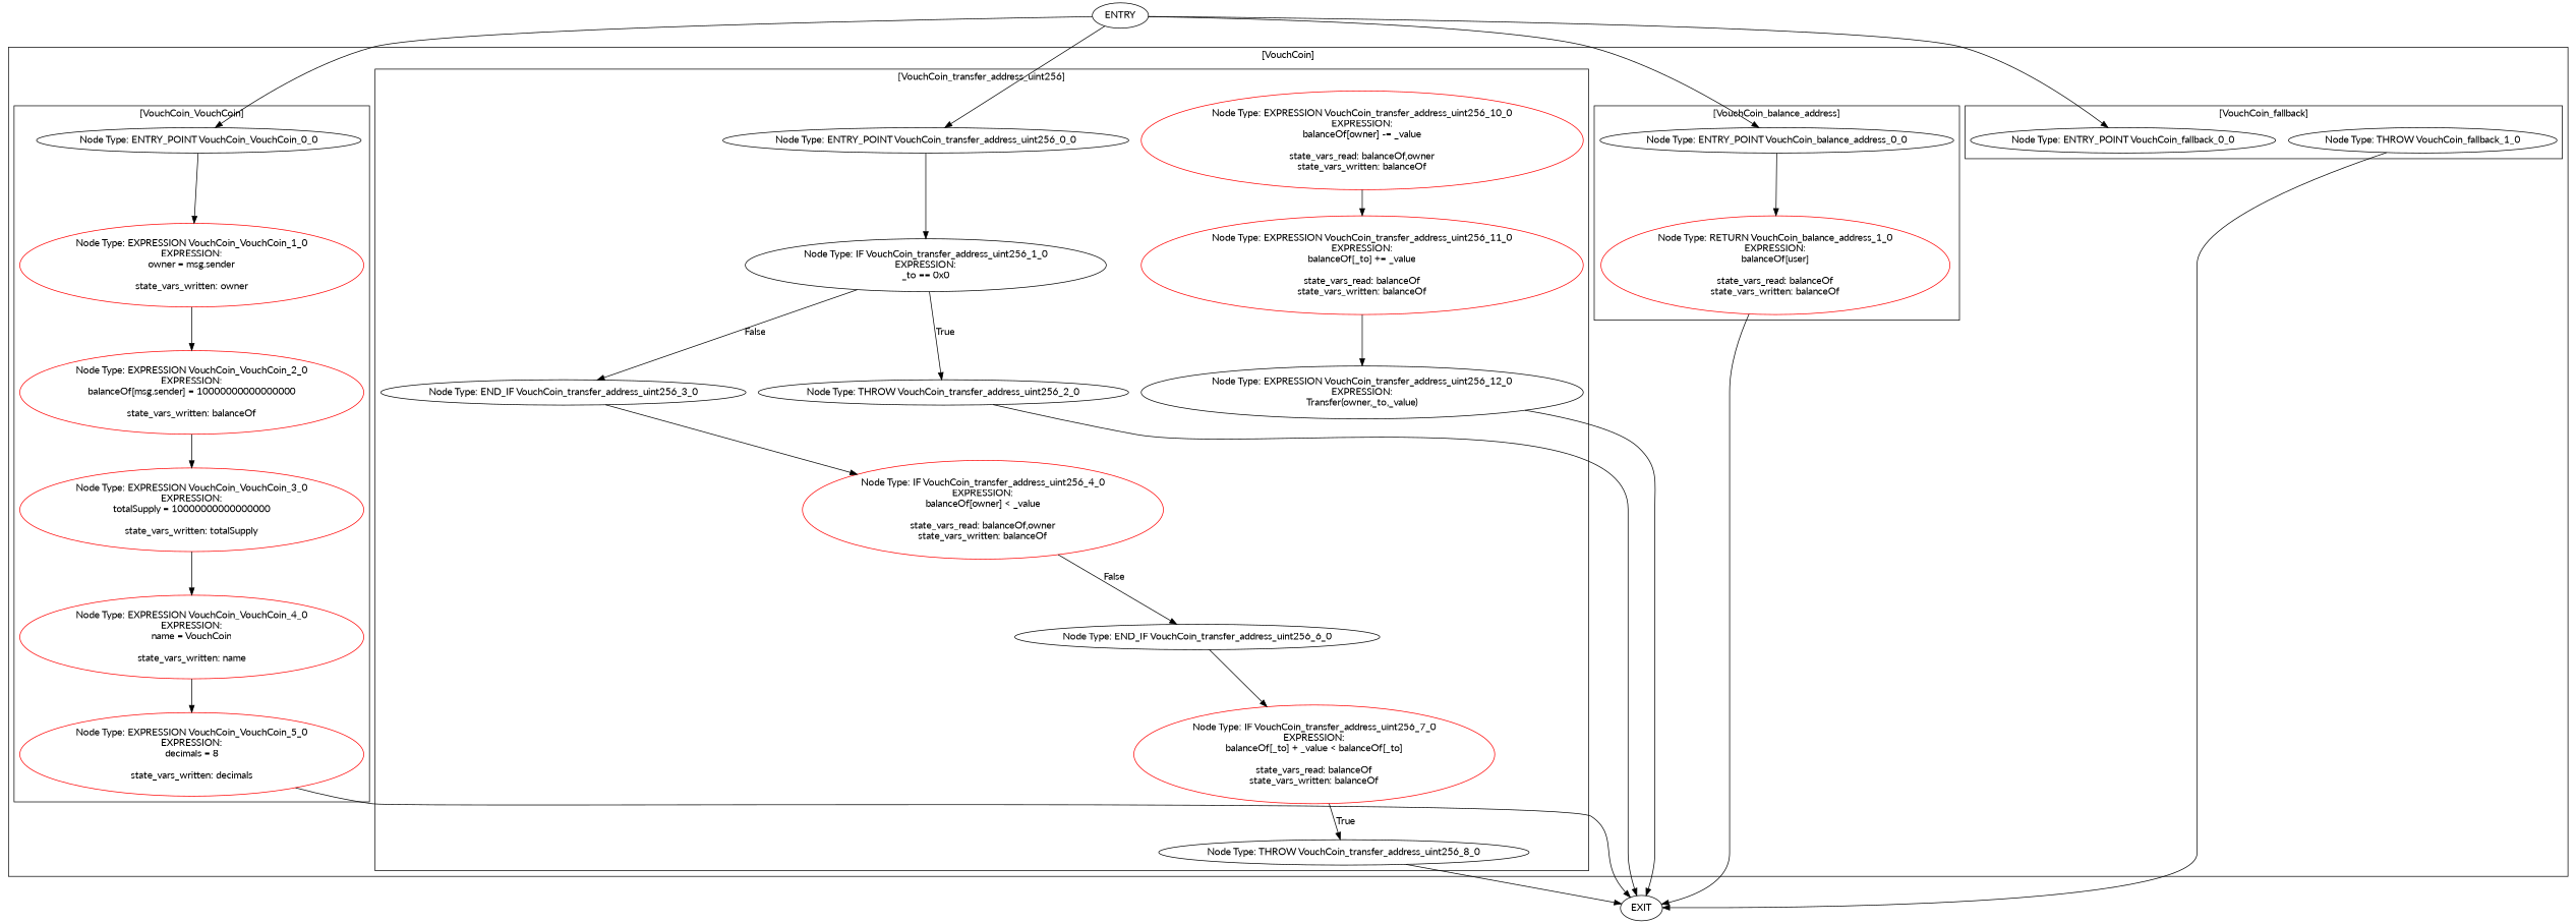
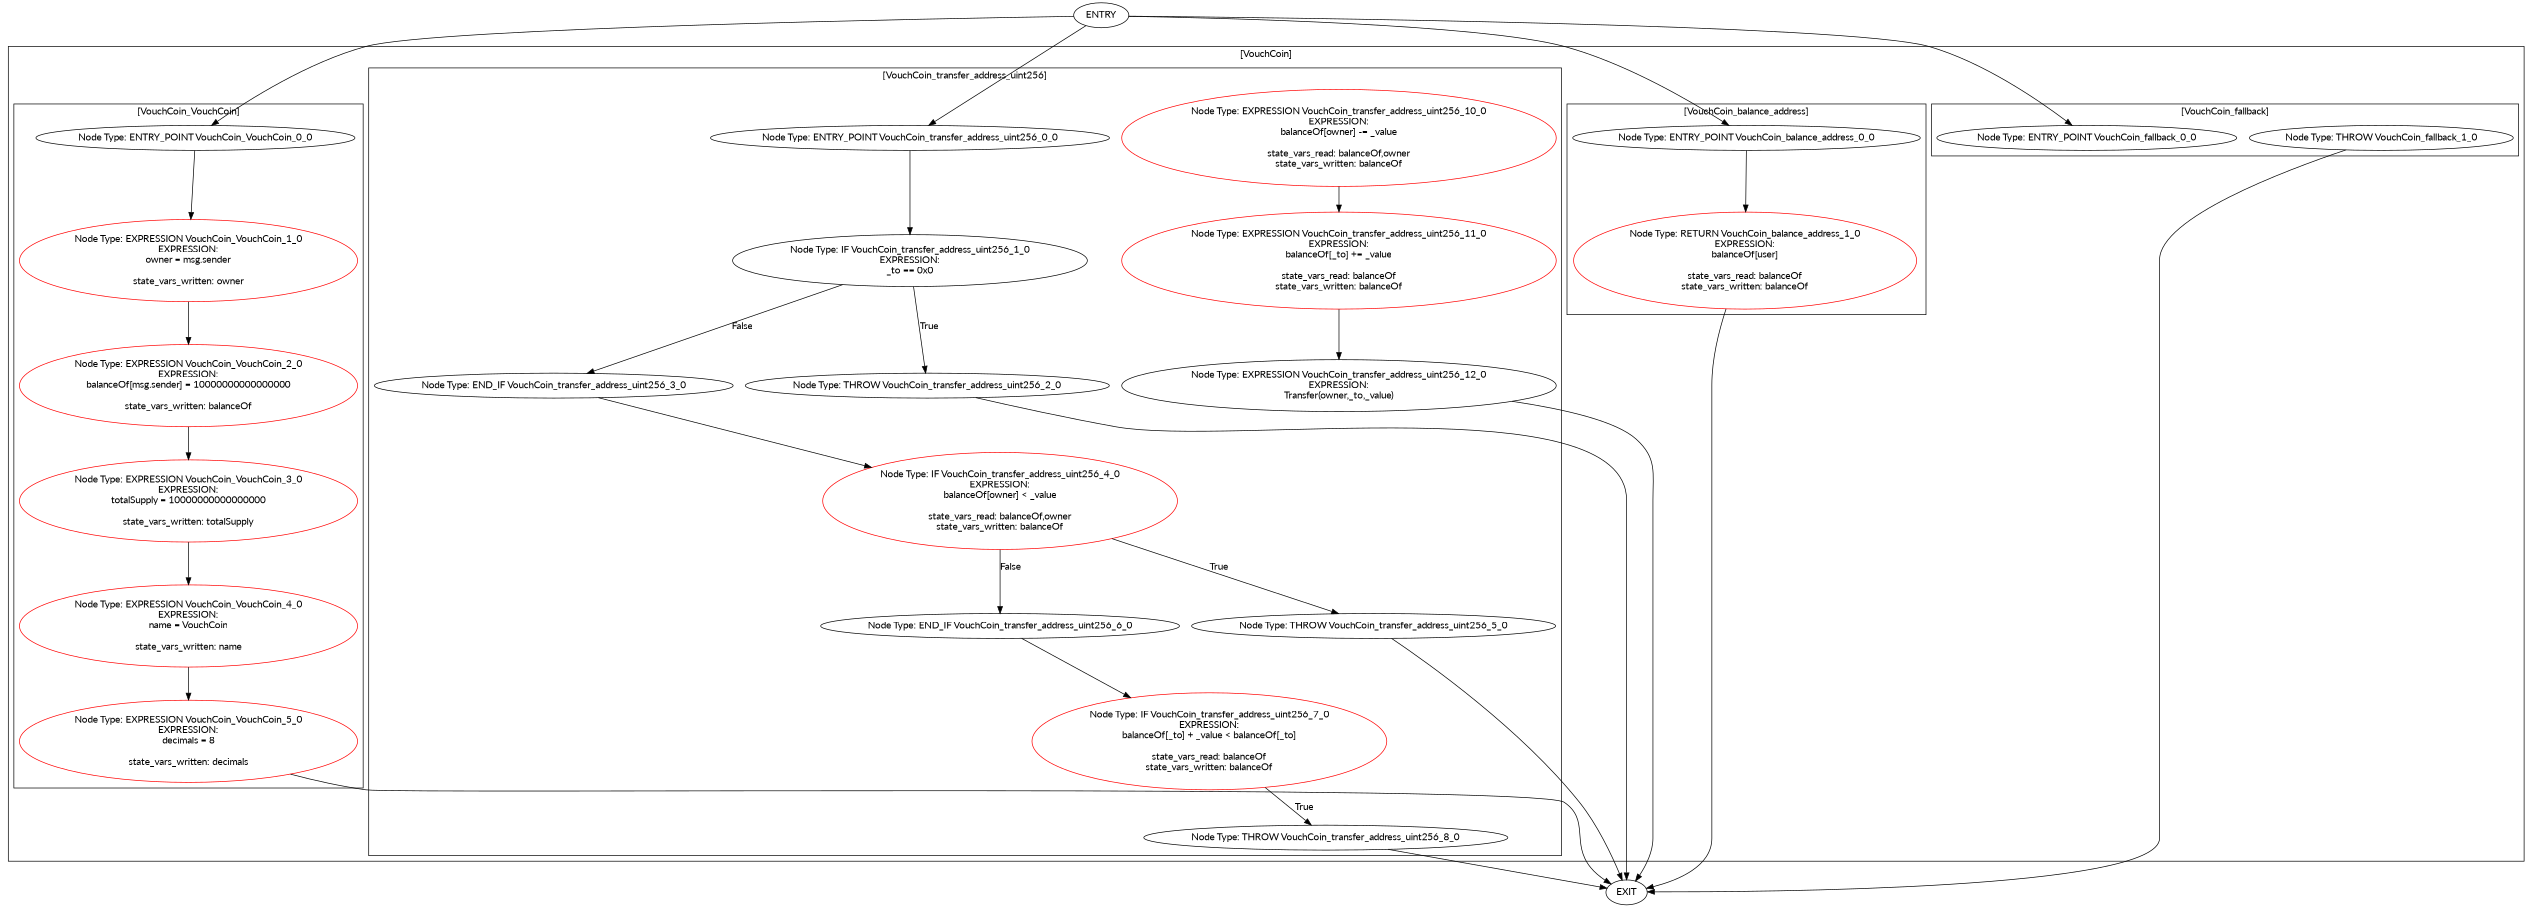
  strict digraph {
    fontname=Lato
    node [color=black fontname=Lato]
    edge [color=black fontname=Lato]
    n1 [label="Node Type: END_IF VouchCoin_transfer_address_uint256_6_0\n"]
    n2 [color=red label="Node Type: IF VouchCoin_transfer_address_uint256_4_0\nEXPRESSION:\nbalanceOf[owner] < _value\n\nstate_vars_read: balanceOf,owner\nstate_vars_written: balanceOf"]
    n3 [color=red label="Node Type: EXPRESSION VouchCoin_transfer_address_uint256_10_0\nEXPRESSION:\nbalanceOf[owner] -= _value\n\nstate_vars_read: balanceOf,owner\nstate_vars_written: balanceOf"]
+   n4 [label="Node Type: THROW VouchCoin_transfer_address_uint256_5_0\n"]
    n5 [label="Node Type: END_IF VouchCoin_transfer_address_uint256_3_0\n"]
    n6 [label="Node Type: THROW VouchCoin_transfer_address_uint256_8_0\n"]
    n7 [label="Node Type: ENTRY_POINT VouchCoin_transfer_address_uint256_0_0\n"]
    n8 [label="Node Type: EXPRESSION VouchCoin_transfer_address_uint256_12_0\nEXPRESSION:\nTransfer(owner,_to,_value)\n"]
    n9 [label="Node Type: IF VouchCoin_transfer_address_uint256_1_0\nEXPRESSION:\n_to == 0x0\n"]
    n10 [label="Node Type: THROW VouchCoin_transfer_address_uint256_2_0\n"]
    n11 [color=red label="Node Type: EXPRESSION VouchCoin_transfer_address_uint256_11_0\nEXPRESSION:\nbalanceOf[_to] += _value\n\nstate_vars_read: balanceOf\nstate_vars_written: balanceOf"]
    n12 [color=red label="Node Type: IF VouchCoin_transfer_address_uint256_7_0\nEXPRESSION:\nbalanceOf[_to] + _value < balanceOf[_to]\n\nstate_vars_read: balanceOf\nstate_vars_written: balanceOf"]
    n13 [color=red label="Node Type: EXPRESSION VouchCoin_VouchCoin_1_0\nEXPRESSION:\nowner = msg.sender\n\nstate_vars_written: owner"]
    n14 [color=red label="Node Type: EXPRESSION VouchCoin_VouchCoin_3_0\nEXPRESSION:\ntotalSupply = 10000000000000000\n\nstate_vars_written: totalSupply"]
    n15 [label="Node Type: ENTRY_POINT VouchCoin_VouchCoin_0_0\n"]
    n16 [color=red label="Node Type: EXPRESSION VouchCoin_VouchCoin_2_0\nEXPRESSION:\nbalanceOf[msg.sender] = 10000000000000000\n\nstate_vars_written: balanceOf"]
    n17 [color=red label="Node Type: EXPRESSION VouchCoin_VouchCoin_5_0\nEXPRESSION:\ndecimals = 8\n\nstate_vars_written: decimals"]
    n18 [color=red label="Node Type: EXPRESSION VouchCoin_VouchCoin_4_0\nEXPRESSION:\nname = VouchCoin\n\nstate_vars_written: name"]
    n19 [color=red label="Node Type: RETURN VouchCoin_balance_address_1_0\nEXPRESSION:\nbalanceOf[user]\n\nstate_vars_read: balanceOf\nstate_vars_written: balanceOf"]
    n20 [label="Node Type: ENTRY_POINT VouchCoin_balance_address_0_0\n"]
    n21 [label="Node Type: THROW VouchCoin_fallback_1_0\n"]
    n22 [label="Node Type: ENTRY_POINT VouchCoin_fallback_0_0\n"]
    EXIT [color=""]
    ENTRY [color=""]
    subgraph cluster_1 {
      label="[VouchCoin]"
      subgraph cluster_2 {
        label="[VouchCoin_transfer_address_uint256]"
        n1
        n2
        n3
+       n4
        n5
        n6
        n7
        n8
        n9
        n10
        n11
        n12
      }
      subgraph cluster_3 {
        label="[VouchCoin_VouchCoin]"
        n13
        n14
        n15
        n16
        n17
        n18
      }
      subgraph cluster_4 {
        label="[VouchCoin_balance_address]"
        n19
        n20
      }
      subgraph cluster_5 {
        label="[VouchCoin_fallback]"
        n21
        n22
      }
    }
    n1 -> n12
    n2 -> n1 [label=False]
+   n2 -> n4 [label=True]
    n3 -> n11
+   n4 -> EXIT
    n5 -> n2
    n6 -> EXIT
    n7 -> n9
    n8 -> EXIT
    n9 -> n5 [label=False]
    n9 -> n10 [label=True]
    n10 -> EXIT
    n11 -> n8
    n12 -> n6 [label=True]
    n13 -> n16
    n14 -> n18
    n15 -> n13
    n16 -> n14
    n17 -> EXIT
    n18 -> n17
    n19 -> EXIT
    n20 -> n19
    n21 -> EXIT
    ENTRY -> n7
    ENTRY -> n15
    ENTRY -> n20
    ENTRY -> n22
  }
